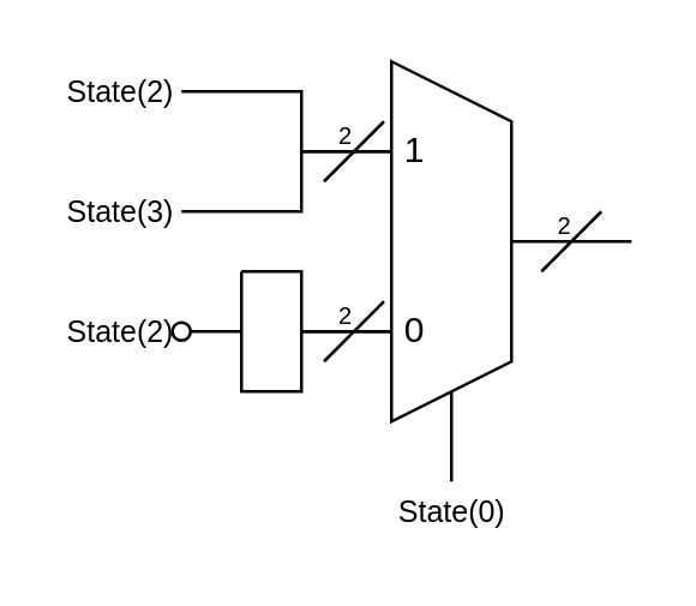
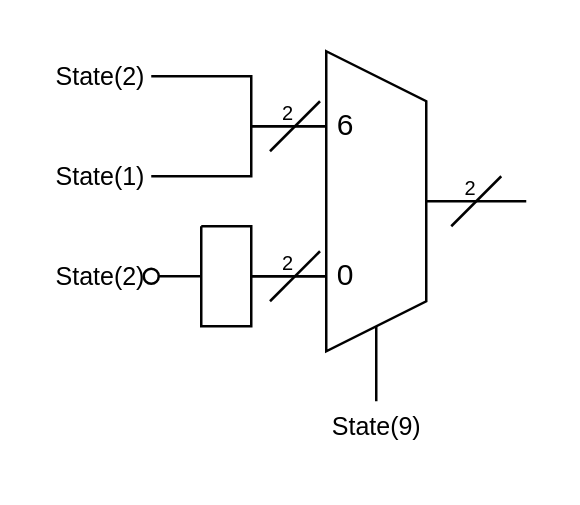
  <mxCell id="0" />
  <mxCell id="1" parent="0" />
  <mxCell id="2" style="edgeStyle=orthogonalEdgeStyle;rounded=0;orthogonalLoop=1;jettySize=auto;html=1;endArrow=none;endFill=0;" edge="1" parent="1" source="3"><mxGeometry relative="1" as="geometry"><mxPoint x="210" y="80" as="targetPoint" /></mxGeometry></mxCell>
  <mxCell id="3" value="" style="shape=trapezoid;perimeter=trapezoidPerimeter;whiteSpace=wrap;html=1;fixedSize=1;rotation=90;" vertex="1" parent="1"><mxGeometry x="90" y="60" width="120" height="40" as="geometry" /></mxCell>
  <mxCell id="4" style="edgeStyle=orthogonalEdgeStyle;rounded=0;orthogonalLoop=1;jettySize=auto;html=1;entryX=0.25;entryY=1;entryDx=0;entryDy=0;endArrow=none;endFill=0;" edge="1" parent="1" source="5" target="3"><mxGeometry relative="1" as="geometry"><Array as="points"><mxPoint x="100" y="30" /><mxPoint x="100" y="50" /></Array></mxGeometry></mxCell>
  <mxCell id="5" value="State(2)" style="text;html=1;align=center;verticalAlign=middle;whiteSpace=wrap;rounded=0;fontSize=10;" vertex="1" parent="1"><mxGeometry x="20" y="20" width="40" height="20" as="geometry" /></mxCell>
  <mxCell id="6" style="edgeStyle=orthogonalEdgeStyle;rounded=0;orthogonalLoop=1;jettySize=auto;html=1;endArrow=none;endFill=0;" edge="1" parent="1" source="7"><mxGeometry relative="1" as="geometry"><mxPoint x="130" y="50" as="targetPoint" /><Array as="points"><mxPoint x="100" y="70" /><mxPoint x="100" y="50" /></Array></mxGeometry></mxCell>
- <mxCell id="7" value="State(3)" style="text;html=1;align=center;verticalAlign=middle;whiteSpace=wrap;rounded=0;fontSize=10;" vertex="1" parent="1"><mxGeometry x="20" y="60" width="40" height="20" as="geometry" /></mxCell>
+ <mxCell id="7" value="State(1)" style="text;html=1;align=center;verticalAlign=middle;whiteSpace=wrap;rounded=0;fontSize=10;" vertex="1" parent="1"><mxGeometry x="20" y="60" width="40" height="20" as="geometry" /></mxCell>
  <mxCell id="8" value="State(2)" style="text;html=1;align=center;verticalAlign=middle;whiteSpace=wrap;rounded=0;fontSize=10;" vertex="1" parent="1"><mxGeometry x="20" y="100" width="40" height="20" as="geometry" /></mxCell>
  <mxCell id="9" style="edgeStyle=orthogonalEdgeStyle;rounded=0;orthogonalLoop=1;jettySize=auto;html=1;entryX=1;entryY=0.5;entryDx=0;entryDy=0;endArrow=none;endFill=0;" edge="1" parent="1" source="10" target="3"><mxGeometry relative="1" as="geometry" /></mxCell>
- <mxCell id="10" value="State(0)" style="text;html=1;align=center;verticalAlign=middle;whiteSpace=wrap;rounded=0;fontSize=10;" vertex="1" parent="1"><mxGeometry x="127.5" y="160" width="45" height="20" as="geometry" /></mxCell>
+ <mxCell id="10" value="State(9)" style="text;html=1;align=center;verticalAlign=middle;whiteSpace=wrap;rounded=0;fontSize=10;" vertex="1" parent="1"><mxGeometry x="127.5" y="160" width="45" height="20" as="geometry" /></mxCell>
  <mxCell id="11" value="" style="endArrow=none;html=1;rounded=0;" edge="1" parent="1"><mxGeometry width="50" height="50" relative="1" as="geometry"><mxPoint x="107.5" y="60" as="sourcePoint" /><mxPoint x="127.5" y="40" as="targetPoint" /></mxGeometry></mxCell>
  <mxCell id="12" value="" style="endArrow=none;html=1;rounded=0;" edge="1" parent="1"><mxGeometry width="50" height="50" relative="1" as="geometry"><mxPoint x="107.5" y="120" as="sourcePoint" /><mxPoint x="127.5" y="100" as="targetPoint" /></mxGeometry></mxCell>
  <mxCell id="13" value="2" style="text;html=1;align=center;verticalAlign=middle;whiteSpace=wrap;rounded=0;fontSize=8;" vertex="1" parent="1"><mxGeometry x="110" y="100" width="10" height="10" as="geometry" /></mxCell>
  <mxCell id="14" value="2" style="text;html=1;align=center;verticalAlign=middle;whiteSpace=wrap;rounded=0;fontSize=8;" vertex="1" parent="1"><mxGeometry x="110" y="40" width="10" height="10" as="geometry" /></mxCell>
  <mxCell id="15" value="" style="endArrow=none;html=1;rounded=0;" edge="1" parent="1"><mxGeometry width="50" height="50" relative="1" as="geometry"><mxPoint x="180" y="90" as="sourcePoint" /><mxPoint x="200" y="70" as="targetPoint" /></mxGeometry></mxCell>
  <mxCell id="16" value="2" style="text;html=1;align=center;verticalAlign=middle;whiteSpace=wrap;rounded=0;fontSize=8;" vertex="1" parent="1"><mxGeometry x="182.5" y="70" width="10" height="10" as="geometry" /></mxCell>
- <mxCell id="17" value="1" style="text;html=1;align=center;verticalAlign=middle;whiteSpace=wrap;rounded=0;" vertex="1" parent="1"><mxGeometry x="127.5" y="40" width="20" height="20" as="geometry" /></mxCell>
+ <mxCell id="17" value="6" style="text;html=1;align=center;verticalAlign=middle;whiteSpace=wrap;rounded=0;" vertex="1" parent="1"><mxGeometry x="127.5" y="40" width="20" height="20" as="geometry" /></mxCell>
  <mxCell id="18" value="" style="endArrow=none;html=1;rounded=0;entryX=0.75;entryY=1;entryDx=0;entryDy=0;startArrow=oval;startFill=0;" edge="1" parent="1" target="3"><mxGeometry width="50" height="50" relative="1" as="geometry"><mxPoint x="60" y="110" as="sourcePoint" /><mxPoint x="120" y="120" as="targetPoint" /><Array as="points"><mxPoint x="80" y="110" /><mxPoint x="80" y="90" /><mxPoint x="80" y="130" /><mxPoint x="100" y="130" /><mxPoint x="100" y="120" /><mxPoint x="100" y="110" /></Array></mxGeometry></mxCell>
  <mxCell id="19" value="" style="endArrow=none;html=1;rounded=0;" edge="1" parent="1"><mxGeometry width="50" height="50" relative="1" as="geometry"><mxPoint x="80" y="90" as="sourcePoint" /><mxPoint x="130" y="110" as="targetPoint" /><Array as="points"><mxPoint x="90" y="90" /><mxPoint x="100" y="90" /><mxPoint x="100" y="110" /></Array></mxGeometry></mxCell>
  <mxCell id="20" value="0" style="text;html=1;align=center;verticalAlign=middle;whiteSpace=wrap;rounded=0;" vertex="1" parent="1"><mxGeometry x="127.5" y="100" width="20" height="20" as="geometry" /></mxCell>
